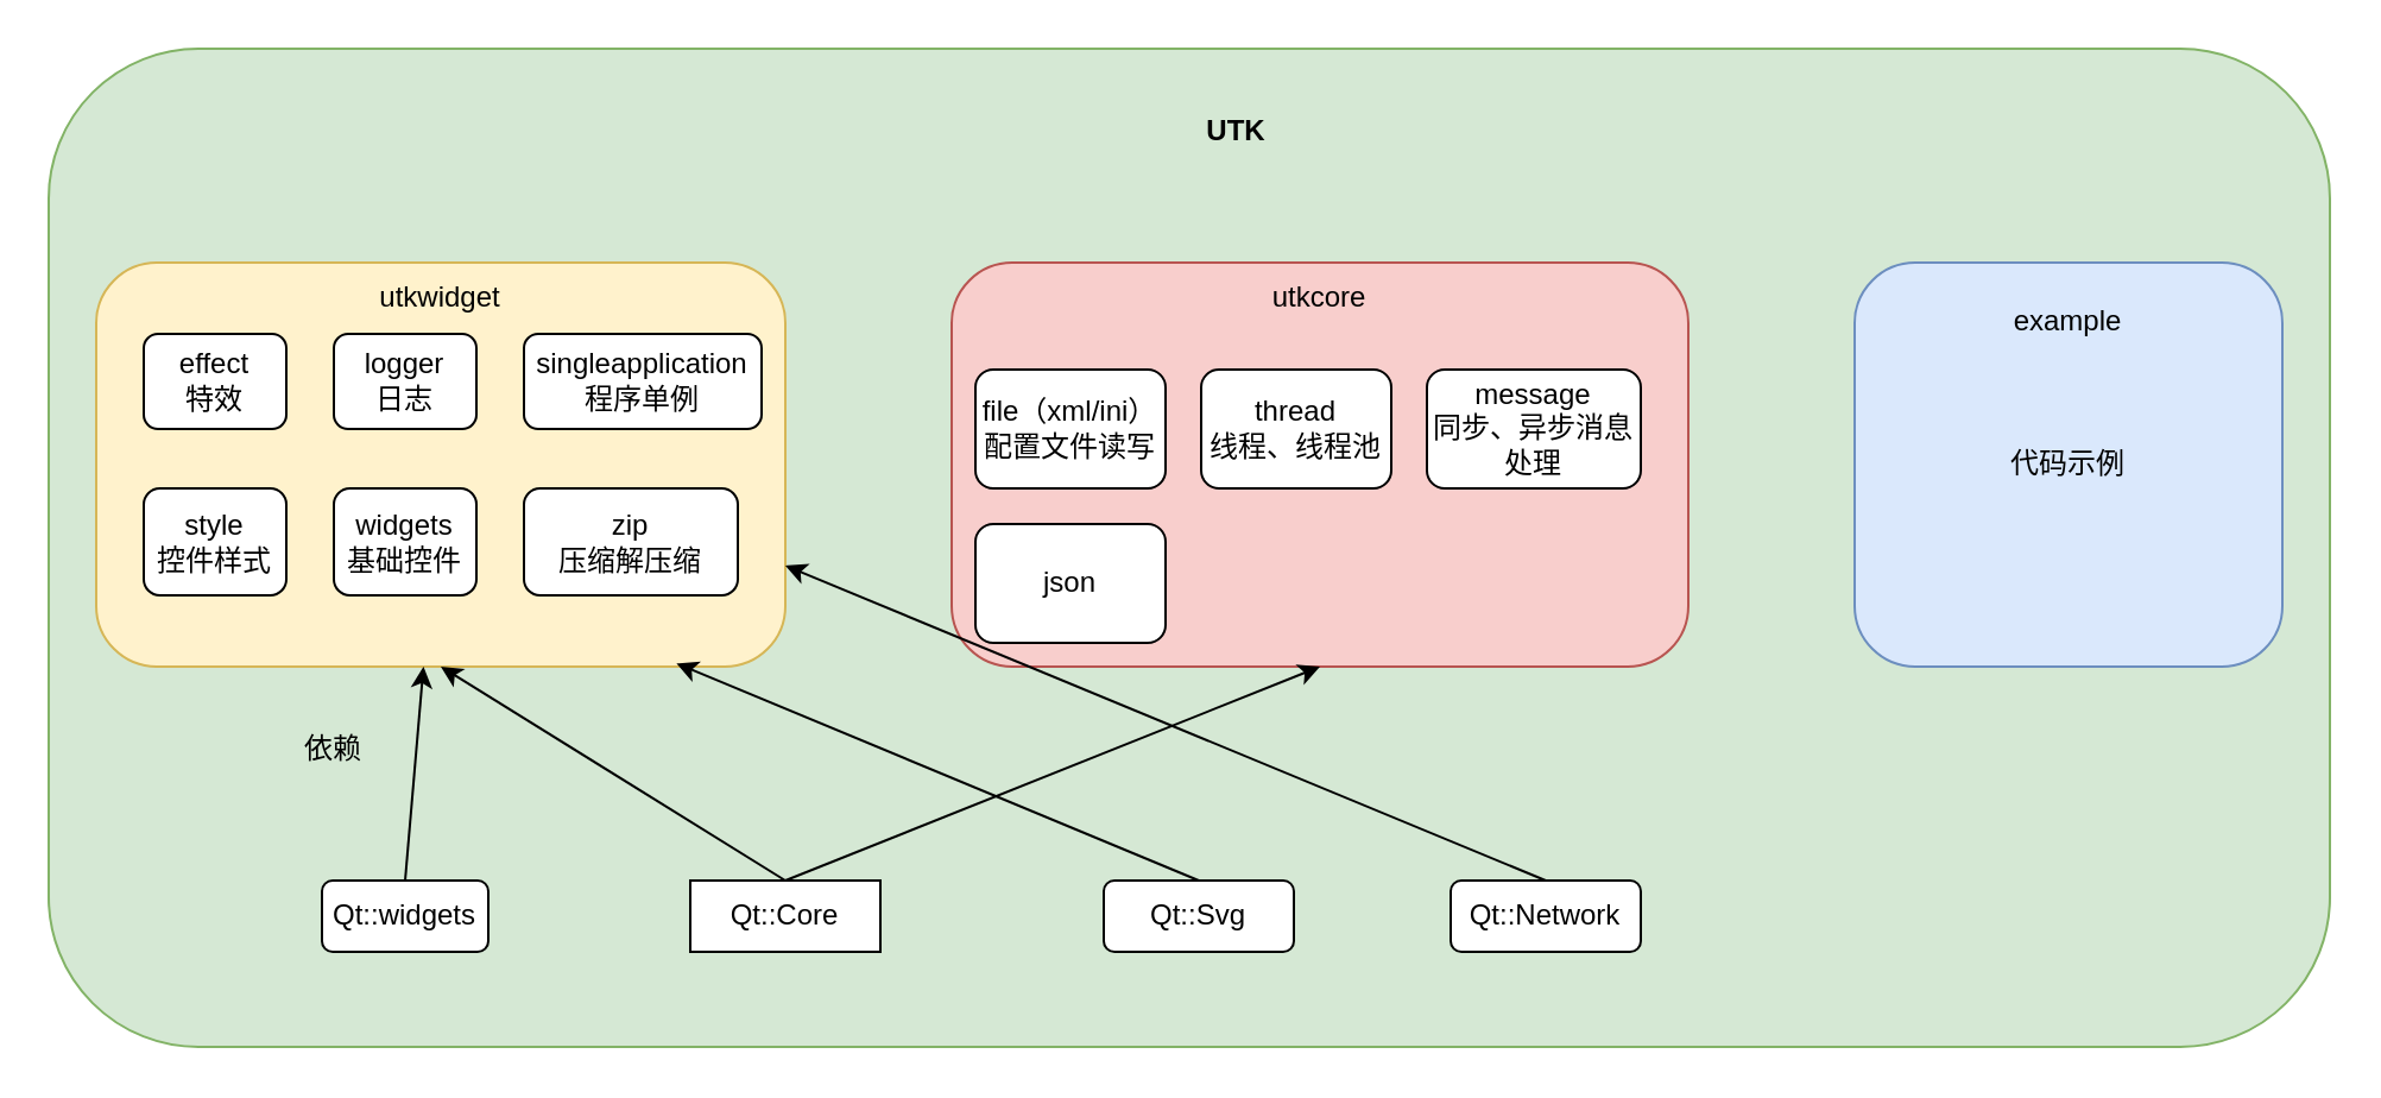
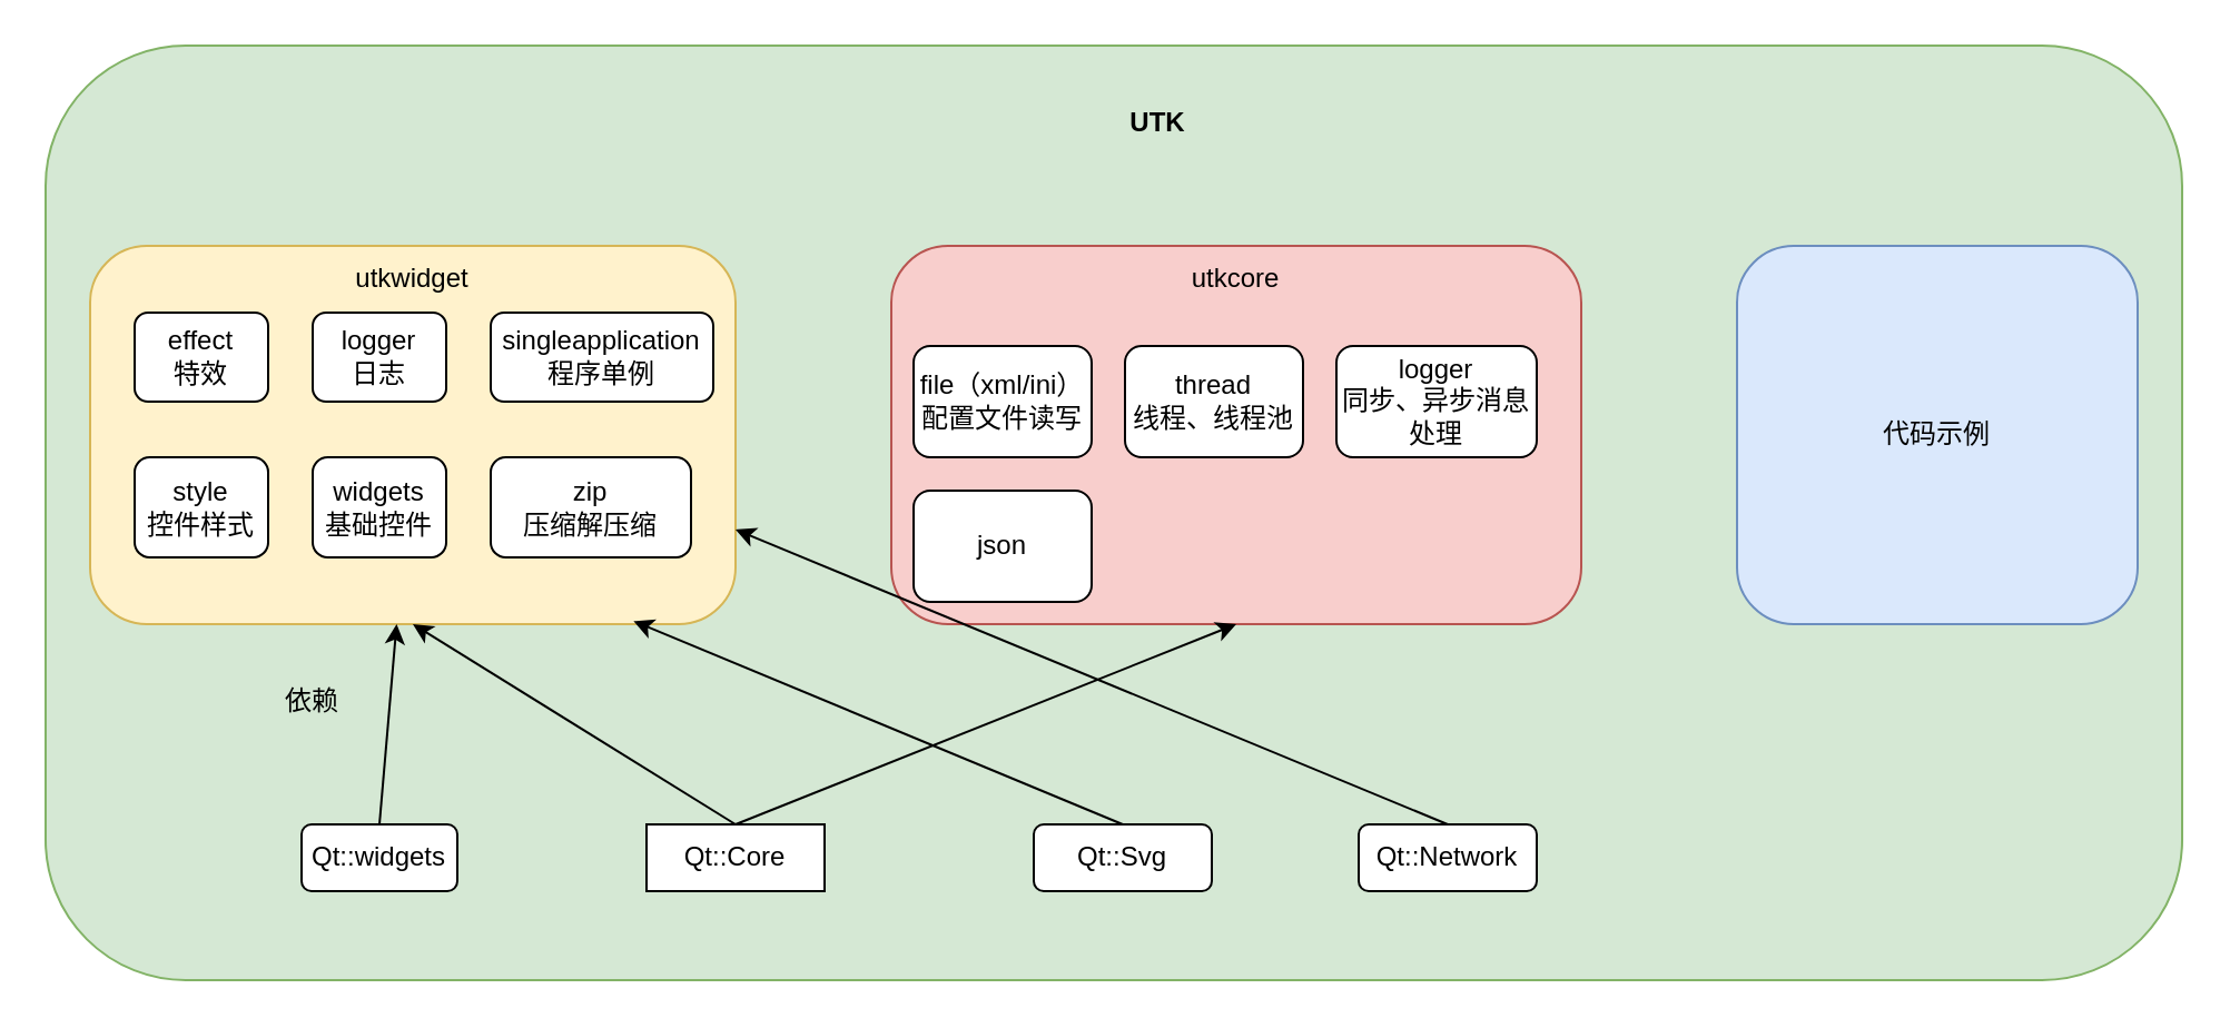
  <mxCell id="0" />
  <mxCell id="1" parent="0" />
  <mxCell id="2" value="" style="rounded=1;whiteSpace=wrap;html=1;fillColor=#d5e8d4;strokeColor=#82b366;" vertex="1" parent="1"><mxGeometry x="20" y="20" width="960" height="420" as="geometry" /></mxCell>
  <mxCell id="3" value="&lt;b&gt;UTK&lt;/b&gt;" style="text;html=1;strokeColor=none;fillColor=none;align=center;verticalAlign=middle;whiteSpace=wrap;rounded=0;" vertex="1" parent="1"><mxGeometry x="490" y="40" width="60" height="30" as="geometry" /></mxCell>
  <mxCell id="4" value="" style="rounded=1;whiteSpace=wrap;html=1;fillColor=#fff2cc;strokeColor=#d6b656;" vertex="1" parent="1"><mxGeometry x="40" y="110" width="290" height="170" as="geometry" /></mxCell>
  <mxCell id="5" value="" style="rounded=1;whiteSpace=wrap;html=1;fillColor=#f8cecc;strokeColor=#b85450;" vertex="1" parent="1"><mxGeometry x="400" y="110" width="310" height="170" as="geometry" /></mxCell>
  <mxCell id="6" value="代码示例" style="rounded=1;whiteSpace=wrap;html=1;fillColor=#dae8fc;strokeColor=#6c8ebf;" vertex="1" parent="1"><mxGeometry x="780" y="110" width="180" height="170" as="geometry" /></mxCell>
  <mxCell id="7" value="utkwidget" style="text;html=1;strokeColor=none;fillColor=none;align=center;verticalAlign=middle;whiteSpace=wrap;rounded=0;" vertex="1" parent="1"><mxGeometry x="155" y="110" width="60" height="30" as="geometry" /></mxCell>
  <mxCell id="8" value="utkcore" style="text;html=1;strokeColor=none;fillColor=none;align=center;verticalAlign=middle;whiteSpace=wrap;rounded=0;" vertex="1" parent="1"><mxGeometry x="525" y="110" width="60" height="30" as="geometry" /></mxCell>
  <mxCell id="9" value="Qt::widgets" style="rounded=1;whiteSpace=wrap;html=1;" vertex="1" parent="1"><mxGeometry x="135" y="370" width="70" height="30" as="geometry" /></mxCell>
  <mxCell id="10" value="Qt::Core" style="whiteSpace=wrap;html=1;rounded=0;" vertex="1" parent="1"><mxGeometry x="290" y="370" width="80" height="30" as="geometry" /></mxCell>
  <mxCell id="11" value="Qt::Svg" style="rounded=1;whiteSpace=wrap;html=1;" vertex="1" parent="1"><mxGeometry x="464" y="370" width="80" height="30" as="geometry" /></mxCell>
  <mxCell id="12" value="Qt::Network" style="rounded=1;whiteSpace=wrap;html=1;" vertex="1" parent="1"><mxGeometry x="610" y="370" width="80" height="30" as="geometry" /></mxCell>
  <mxCell id="13" value="" style="endArrow=classic;html=1;rounded=0;exitX=0.5;exitY=0;exitDx=0;exitDy=0;" edge="1" parent="1" source="9" target="4"><mxGeometry width="50" height="50" relative="1" as="geometry"><mxPoint x="170" y="290" as="sourcePoint" /><mxPoint x="220" y="240" as="targetPoint" /></mxGeometry></mxCell>
  <mxCell id="14" value="" style="endArrow=classic;html=1;rounded=0;entryX=0.5;entryY=1;entryDx=0;entryDy=0;exitX=0.5;exitY=0;exitDx=0;exitDy=0;" edge="1" parent="1" source="10" target="4"><mxGeometry width="50" height="50" relative="1" as="geometry"><mxPoint x="250" y="290" as="sourcePoint" /><mxPoint x="300" y="240" as="targetPoint" /></mxGeometry></mxCell>
  <mxCell id="15" value="" style="endArrow=classic;html=1;rounded=0;entryX=0.842;entryY=0.992;entryDx=0;entryDy=0;entryPerimeter=0;exitX=0.5;exitY=0;exitDx=0;exitDy=0;" edge="1" parent="1" source="11" target="4"><mxGeometry width="50" height="50" relative="1" as="geometry"><mxPoint x="350" y="280" as="sourcePoint" /><mxPoint x="400" y="230" as="targetPoint" /></mxGeometry></mxCell>
  <mxCell id="16" value="" style="endArrow=classic;html=1;rounded=0;exitX=0.5;exitY=0;exitDx=0;exitDy=0;entryX=1;entryY=0.75;entryDx=0;entryDy=0;" edge="1" parent="1" source="12" target="4"><mxGeometry width="50" height="50" relative="1" as="geometry"><mxPoint x="380" y="260" as="sourcePoint" /><mxPoint x="430" y="210" as="targetPoint" /></mxGeometry></mxCell>
  <mxCell id="17" value="" style="endArrow=classic;html=1;rounded=0;entryX=0.5;entryY=1;entryDx=0;entryDy=0;exitX=0.5;exitY=0;exitDx=0;exitDy=0;" edge="1" parent="1" source="10" target="5"><mxGeometry width="50" height="50" relative="1" as="geometry"><mxPoint x="300" y="300" as="sourcePoint" /><mxPoint x="350" y="250" as="targetPoint" /></mxGeometry></mxCell>
  <mxCell id="18" value="依赖" style="text;html=1;strokeColor=none;fillColor=none;align=center;verticalAlign=middle;whiteSpace=wrap;rounded=0;" vertex="1" parent="1"><mxGeometry x="110" y="300" width="60" height="30" as="geometry" /></mxCell>
  <mxCell id="19" value="effect&lt;br&gt;特效" style="rounded=1;whiteSpace=wrap;html=1;" vertex="1" parent="1"><mxGeometry x="60" y="140" width="60" height="40" as="geometry" /></mxCell>
  <mxCell id="20" value="logger&lt;br&gt;日志" style="rounded=1;whiteSpace=wrap;html=1;" vertex="1" parent="1"><mxGeometry x="140" y="140" width="60" height="40" as="geometry" /></mxCell>
  <mxCell id="21" value="singleapplication&lt;br&gt;程序单例" style="rounded=1;whiteSpace=wrap;html=1;" vertex="1" parent="1"><mxGeometry x="220" y="140" width="100" height="40" as="geometry" /></mxCell>
  <mxCell id="22" value="style&lt;br&gt;控件样式" style="rounded=1;whiteSpace=wrap;html=1;" vertex="1" parent="1"><mxGeometry x="60" y="205" width="60" height="45" as="geometry" /></mxCell>
  <mxCell id="23" value="widgets&lt;br&gt;基础控件" style="rounded=1;whiteSpace=wrap;html=1;" vertex="1" parent="1"><mxGeometry x="140" y="205" width="60" height="45" as="geometry" /></mxCell>
  <mxCell id="24" value="zip&lt;br&gt;压缩解压缩" style="rounded=1;whiteSpace=wrap;html=1;" vertex="1" parent="1"><mxGeometry x="220" y="205" width="90" height="45" as="geometry" /></mxCell>
  <mxCell id="25" style="edgeStyle=orthogonalEdgeStyle;rounded=0;orthogonalLoop=1;jettySize=auto;html=1;exitX=0.5;exitY=1;exitDx=0;exitDy=0;" edge="1" parent="1" source="8" target="8"><mxGeometry relative="1" as="geometry" /></mxCell>
  <mxCell id="26" value="file（xml/ini）&lt;br&gt;配置文件读写" style="rounded=1;whiteSpace=wrap;html=1;" vertex="1" parent="1"><mxGeometry x="410" y="155" width="80" height="50" as="geometry" /></mxCell>
  <mxCell id="27" value="thread&lt;br&gt;线程、线程池" style="rounded=1;whiteSpace=wrap;html=1;" vertex="1" parent="1"><mxGeometry x="505" y="155" width="80" height="50" as="geometry" /></mxCell>
- <mxCell id="28" value="message&lt;br&gt;同步、异步消息处理" style="rounded=1;whiteSpace=wrap;html=1;" vertex="1" parent="1"><mxGeometry x="600" y="155" width="90" height="50" as="geometry" /></mxCell>
- <mxCell id="29" value="example" style="text;html=1;strokeColor=none;fillColor=none;align=center;verticalAlign=middle;whiteSpace=wrap;rounded=0;" vertex="1" parent="1"><mxGeometry x="840" y="120" width="60" height="30" as="geometry" /></mxCell>
+ <mxCell id="28" value="logger&lt;br&gt;同步、异步消息处理" style="rounded=1;whiteSpace=wrap;html=1;" vertex="1" parent="1"><mxGeometry x="600" y="155" width="90" height="50" as="geometry" /></mxCell>
  <mxCell id="30" value="json" style="rounded=1;whiteSpace=wrap;html=1;" vertex="1" parent="1"><mxGeometry x="410" y="220" width="80" height="50" as="geometry" /></mxCell>
